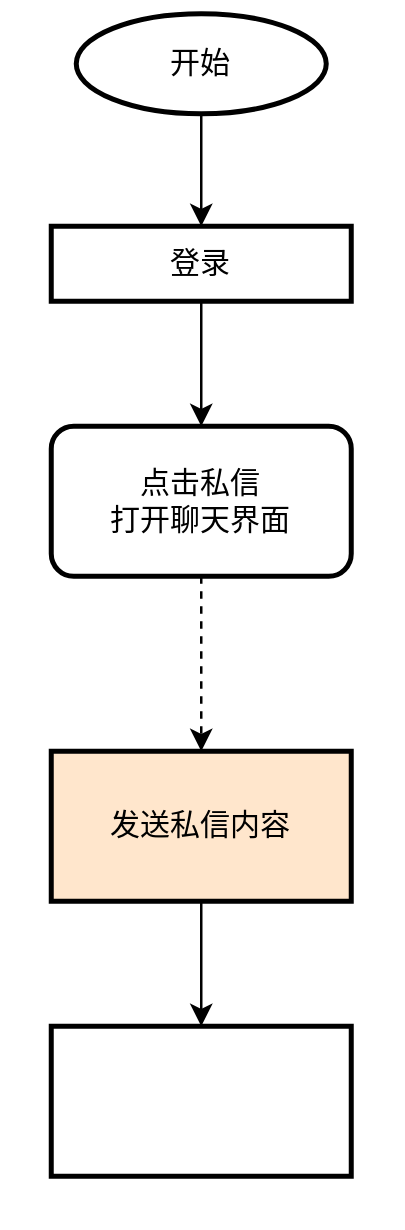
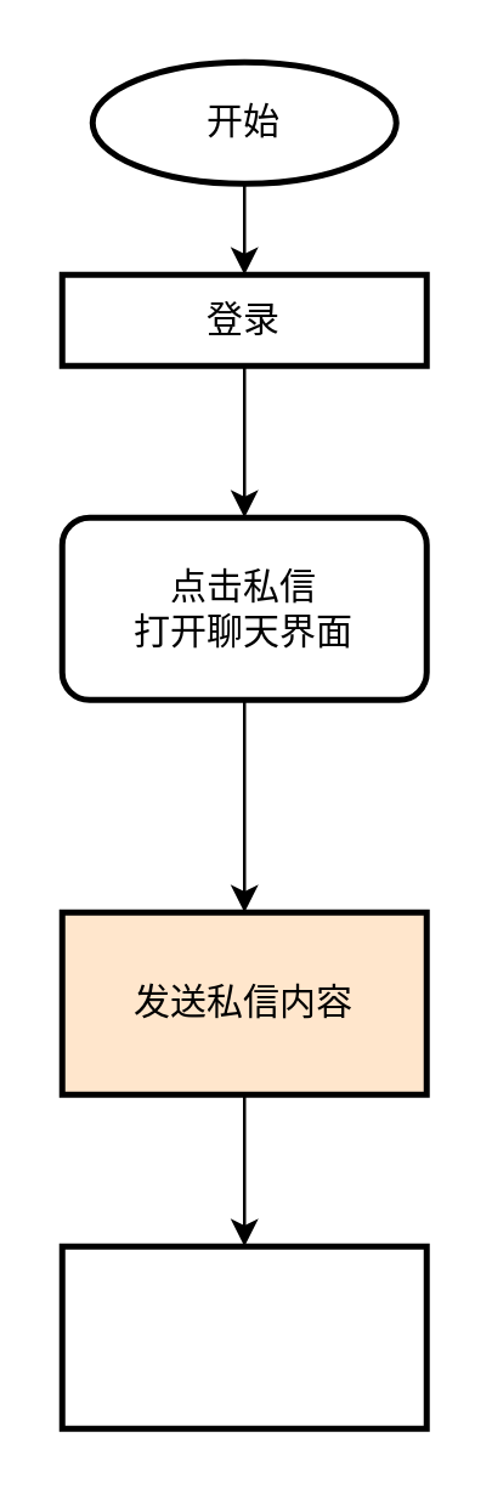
  <mxCell id="0" />
  <mxCell id="1" parent="0" />
  <mxCell id="2" value="" style="edgeStyle=orthogonalEdgeStyle;rounded=0;orthogonalLoop=1;jettySize=auto;html=1;" edge="1" parent="1" source="3" target="5"><mxGeometry relative="1" as="geometry" /></mxCell>
- <mxCell id="3" value="开始" style="strokeWidth=2;html=1;shape=mxgraph.flowchart.start_1;whiteSpace=wrap;" vertex="1" parent="1"><mxGeometry x="30" y="5" width="100" height="40" as="geometry" /></mxCell>
+ <mxCell id="3" value="开始" style="strokeWidth=2;html=1;shape=mxgraph.flowchart.start_1;whiteSpace=wrap;" vertex="1" parent="1"><mxGeometry x="30" y="20" width="100" height="40" as="geometry" /></mxCell>
  <mxCell id="4" value="" style="edgeStyle=orthogonalEdgeStyle;rounded=0;orthogonalLoop=1;jettySize=auto;html=1;" edge="1" parent="1" source="5" target="7"><mxGeometry relative="1" as="geometry" /></mxCell>
  <mxCell id="5" value="登录" style="whiteSpace=wrap;html=1;strokeWidth=2;" vertex="1" parent="1"><mxGeometry x="20" y="90" width="120" height="30" as="geometry" /></mxCell>
- <mxCell id="6" value="" style="edgeStyle=orthogonalEdgeStyle;rounded=0;orthogonalLoop=1;jettySize=auto;html=1;dashed=1;" edge="1" parent="1" source="7" target="9"><mxGeometry relative="1" as="geometry" /></mxCell>
+ <mxCell id="6" value="" style="edgeStyle=orthogonalEdgeStyle;rounded=0;orthogonalLoop=1;jettySize=auto;html=1;" edge="1" parent="1" source="7" target="9"><mxGeometry relative="1" as="geometry" /></mxCell>
  <mxCell id="7" value="点击私信&lt;br&gt;打开聊天界面" style="whiteSpace=wrap;html=1;strokeWidth=2;rounded=1;" vertex="1" parent="1"><mxGeometry x="20" y="170" width="120" height="60" as="geometry" /></mxCell>
  <mxCell id="8" value="" style="edgeStyle=orthogonalEdgeStyle;rounded=0;orthogonalLoop=1;jettySize=auto;html=1;" edge="1" parent="1" source="9" target="10"><mxGeometry relative="1" as="geometry" /></mxCell>
  <mxCell id="9" value="发送私信内容" style="whiteSpace=wrap;html=1;strokeWidth=2;fillColor=#ffe6cc;" vertex="1" parent="1"><mxGeometry x="20" y="300" width="120" height="60" as="geometry" /></mxCell>
  <mxCell id="10" value="" style="whiteSpace=wrap;html=1;strokeWidth=2;" vertex="1" parent="1"><mxGeometry x="20" y="410" width="120" height="60" as="geometry" /></mxCell>
